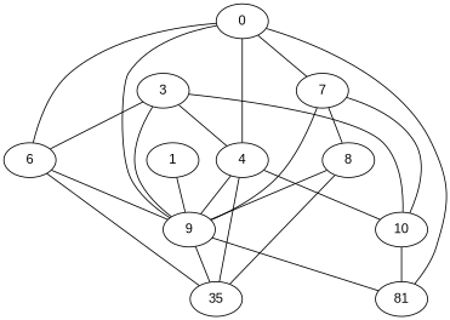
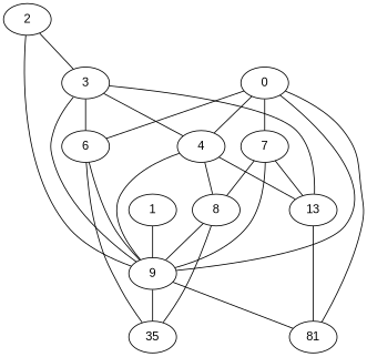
  graph {
    node [fillcolor=white fontname=Arial style=filled]
    0
    4
    6
    7
    9
    n6 [label=81]
-   10
+   10 [label=13]
    n8 [label=35]
    8
    1
+   2
    3
    0 -- 4
    0 -- 6
    0 -- 7
    0 -- 9
    0 -- n6
    4 -- 9
    4 -- 10
-   4 -- n8
+   4 -- 8
    6 -- 9
    6 -- n8
    7 -- 9
    7 -- 10
    7 -- 8
    9 -- n6
    9 -- n8
    10 -- n6
    8 -- 9
    8 -- n8
    1 -- 9
+   2 -- 9
+   2 -- 3
    3 -- 4
    3 -- 6
    3 -- 9
    3 -- 10
  }
